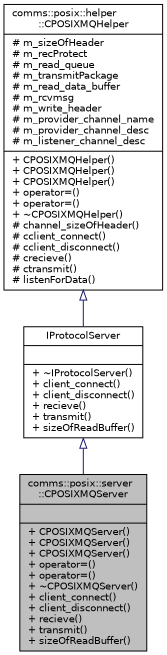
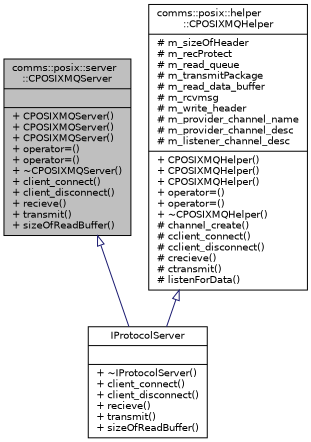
  digraph {
    node [color=black fillcolor=white fontname=Helvetica fontsize=10 shape=record style=filled]
    edge [arrowtail=onormal color=midnightblue dir=back fontname=Helvetica fontsize=10 labelfontname=Helvetica labelfontsize=10 style=solid]
    n1 [fillcolor=grey75 fontcolor=black height=0.2 label="{comms::posix::server\l::CPOSIXMQServer\n||+ CPOSIXMQServer()\l+ CPOSIXMQServer()\l+ CPOSIXMQServer()\l+ operator=()\l+ operator=()\l+ ~CPOSIXMQServer()\l+ client_connect()\l+ client_disconnect()\l+ recieve()\l+ transmit()\l+ sizeOfReadBuffer()\l}" width=0.4]
    n2 [height=0.2 label="{IProtocolServer\n||+ ~IProtocolServer()\l+ client_connect()\l+ client_disconnect()\l+ recieve()\l+ transmit()\l+ sizeOfReadBuffer()\l}" width=0.4]
-   n3 [height=0.2 label="{comms::posix::helper\l::CPOSIXMQHelper\n|# m_sizeOfHeader\l# m_recProtect\l# m_read_queue\l# m_transmitPackage\l# m_read_data_buffer\l# m_rcvmsg\l# m_write_header\l# m_provider_channel_name\l# m_provider_channel_desc\l# m_listener_channel_desc\l|+ CPOSIXMQHelper()\l+ CPOSIXMQHelper()\l+ CPOSIXMQHelper()\l+ operator=()\l+ operator=()\l+ ~CPOSIXMQHelper()\l# channel_sizeOfHeader()\l# cclient_connect()\l# cclient_disconnect()\l# crecieve()\l# ctransmit()\l# listenForData()\l}" width=0.4]
-   n2 -> n1
+   n3 [height=0.2 label="{comms::posix::helper\l::CPOSIXMQHelper\n|# m_sizeOfHeader\l# m_recProtect\l# m_read_queue\l# m_transmitPackage\l# m_read_data_buffer\l# m_rcvmsg\l# m_write_header\l# m_provider_channel_name\l# m_provider_channel_desc\l# m_listener_channel_desc\l|+ CPOSIXMQHelper()\l+ CPOSIXMQHelper()\l+ CPOSIXMQHelper()\l+ operator=()\l+ operator=()\l+ ~CPOSIXMQHelper()\l# channel_create()\l# cclient_connect()\l# cclient_disconnect()\l# crecieve()\l# ctransmit()\l# listenForData()\l}" width=0.4]
+   n1 -> n2
    n3 -> n2
  }
